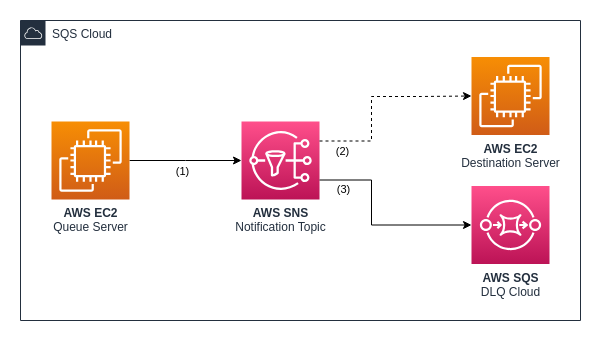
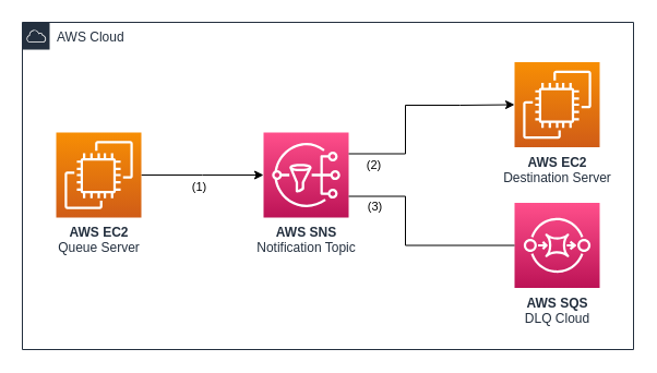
  <mxCell id="0" />
  <mxCell id="1" parent="0" />
  <mxCell id="2" style="edgeStyle=orthogonalEdgeStyle;rounded=0;orthogonalLoop=1;jettySize=auto;html=1;exitX=1;exitY=0.5;exitDx=0;exitDy=0;exitPerimeter=0;" parent="1" source="5" edge="1"><mxGeometry relative="1" as="geometry"><mxPoint x="241" y="160" as="targetPoint" /><mxPoint x="106" y="160.048" as="sourcePoint" /></mxGeometry></mxCell>
  <mxCell id="3" value="(1)" style="edgeLabel;html=1;align=center;verticalAlign=middle;resizable=0;points=[];" parent="2" vertex="1" connectable="0"><mxGeometry x="-0.343" relative="1" as="geometry"><mxPoint x="15" y="10" as="offset" /></mxGeometry></mxCell>
- <mxCell id="4" value="SQS Cloud" style="points=[[0,0],[0.25,0],[0.5,0],[0.75,0],[1,0],[1,0.25],[1,0.5],[1,0.75],[1,1],[0.75,1],[0.5,1],[0.25,1],[0,1],[0,0.75],[0,0.5],[0,0.25]];outlineConnect=0;gradientColor=none;html=1;whiteSpace=wrap;fontSize=12;fontStyle=0;container=1;pointerEvents=0;collapsible=0;recursiveResize=0;shape=mxgraph.aws4.group;grIcon=mxgraph.aws4.group_aws_cloud;strokeColor=#232F3E;fillColor=none;verticalAlign=top;align=left;spacingLeft=30;fontColor=#232F3E;dashed=0;" parent="1" vertex="1"><mxGeometry x="20" y="20" width="560" height="300" as="geometry" /></mxCell>
+ <mxCell id="4" value="AWS Cloud" style="points=[[0,0],[0.25,0],[0.5,0],[0.75,0],[1,0],[1,0.25],[1,0.5],[1,0.75],[1,1],[0.75,1],[0.5,1],[0.25,1],[0,1],[0,0.75],[0,0.5],[0,0.25]];outlineConnect=0;gradientColor=none;html=1;whiteSpace=wrap;fontSize=12;fontStyle=0;container=1;pointerEvents=0;collapsible=0;recursiveResize=0;shape=mxgraph.aws4.group;grIcon=mxgraph.aws4.group_aws_cloud;strokeColor=#232F3E;fillColor=none;verticalAlign=top;align=left;spacingLeft=30;fontColor=#232F3E;dashed=0;" parent="1" vertex="1"><mxGeometry x="20" y="20" width="560" height="300" as="geometry" /></mxCell>
  <mxCell id="5" value="&lt;b&gt;AWS EC2&lt;br&gt;&lt;/b&gt;Queue Server" style="sketch=0;points=[[0,0,0],[0.25,0,0],[0.5,0,0],[0.75,0,0],[1,0,0],[0,1,0],[0.25,1,0],[0.5,1,0],[0.75,1,0],[1,1,0],[0,0.25,0],[0,0.5,0],[0,0.75,0],[1,0.25,0],[1,0.5,0],[1,0.75,0]];outlineConnect=0;fontColor=#232F3E;gradientColor=#F78E04;gradientDirection=north;fillColor=#D05C17;strokeColor=#ffffff;dashed=0;verticalLabelPosition=bottom;verticalAlign=top;align=center;html=1;fontSize=12;fontStyle=0;aspect=fixed;shape=mxgraph.aws4.resourceIcon;resIcon=mxgraph.aws4.ec2;" parent="4" vertex="1"><mxGeometry x="31" y="101" width="78" height="78" as="geometry" /></mxCell>
  <mxCell id="6" value="&lt;b&gt;AWS EC2&lt;br&gt;&lt;/b&gt;Destination Server" style="sketch=0;points=[[0,0,0],[0.25,0,0],[0.5,0,0],[0.75,0,0],[1,0,0],[0,1,0],[0.25,1,0],[0.5,1,0],[0.75,1,0],[1,1,0],[0,0.25,0],[0,0.5,0],[0,0.75,0],[1,0.25,0],[1,0.5,0],[1,0.75,0]];outlineConnect=0;fontColor=#232F3E;gradientColor=#F78E04;gradientDirection=north;fillColor=#D05C17;strokeColor=#ffffff;dashed=0;verticalLabelPosition=bottom;verticalAlign=top;align=center;html=1;fontSize=12;fontStyle=0;aspect=fixed;shape=mxgraph.aws4.resourceIcon;resIcon=mxgraph.aws4.ec2;" parent="4" vertex="1"><mxGeometry x="451" y="36.5" width="78" height="78" as="geometry" /></mxCell>
  <mxCell id="7" value="AWS SNS&lt;br&gt;&lt;span style=&quot;font-weight: normal;&quot;&gt;Notification Topic&lt;/span&gt;" style="sketch=0;points=[[0,0,0],[0.25,0,0],[0.5,0,0],[0.75,0,0],[1,0,0],[0,1,0],[0.25,1,0],[0.5,1,0],[0.75,1,0],[1,1,0],[0,0.25,0],[0,0.5,0],[0,0.75,0],[1,0.25,0],[1,0.5,0],[1,0.75,0]];outlineConnect=0;fontColor=#232F3E;gradientColor=#FF4F8B;gradientDirection=north;fillColor=#BC1356;strokeColor=#ffffff;dashed=0;verticalLabelPosition=bottom;verticalAlign=top;align=center;html=1;fontSize=12;fontStyle=1;aspect=fixed;shape=mxgraph.aws4.resourceIcon;resIcon=mxgraph.aws4.sns;" parent="4" vertex="1"><mxGeometry x="221" y="101" width="78" height="78" as="geometry" /></mxCell>
- <mxCell id="8" style="edgeStyle=orthogonalEdgeStyle;rounded=0;orthogonalLoop=1;jettySize=auto;html=1;exitX=1;exitY=0.25;exitDx=0;exitDy=0;exitPerimeter=0;entryX=0;entryY=0.5;entryDx=0;entryDy=0;entryPerimeter=0;dashed=1;" parent="4" source="7" target="6" edge="1"><mxGeometry relative="1" as="geometry"><Array as="points"><mxPoint x="351" y="121" /><mxPoint x="351" y="76" /><mxPoint x="401" y="76" /></Array><mxPoint x="583.5" y="62" as="targetPoint" /></mxGeometry></mxCell>
+ <mxCell id="8" style="edgeStyle=orthogonalEdgeStyle;rounded=0;orthogonalLoop=1;jettySize=auto;html=1;exitX=1;exitY=0.25;exitDx=0;exitDy=0;exitPerimeter=0;entryX=0;entryY=0.5;entryDx=0;entryDy=0;entryPerimeter=0;" parent="4" source="7" target="6" edge="1"><mxGeometry relative="1" as="geometry"><Array as="points"><mxPoint x="351" y="121" /><mxPoint x="351" y="76" /><mxPoint x="401" y="76" /></Array><mxPoint x="583.5" y="62" as="targetPoint" /></mxGeometry></mxCell>
  <mxCell id="9" value="(2)" style="edgeLabel;html=1;align=center;verticalAlign=middle;resizable=0;points=[];" parent="8" vertex="1" connectable="0"><mxGeometry x="0.097" y="1" relative="1" as="geometry"><mxPoint x="-41" y="55" as="offset" /></mxGeometry></mxCell>
  <mxCell id="10" value="&lt;b&gt;AWS SQS&lt;/b&gt;&lt;br&gt;DLQ Cloud" style="sketch=0;points=[[0,0,0],[0.25,0,0],[0.5,0,0],[0.75,0,0],[1,0,0],[0,1,0],[0.25,1,0],[0.5,1,0],[0.75,1,0],[1,1,0],[0,0.25,0],[0,0.5,0],[0,0.75,0],[1,0.25,0],[1,0.5,0],[1,0.75,0]];outlineConnect=0;fontColor=#232F3E;gradientColor=#FF4F8B;gradientDirection=north;fillColor=#BC1356;strokeColor=#ffffff;dashed=0;verticalLabelPosition=bottom;verticalAlign=top;align=center;html=1;fontSize=12;fontStyle=0;aspect=fixed;shape=mxgraph.aws4.resourceIcon;resIcon=mxgraph.aws4.sqs;" parent="4" vertex="1"><mxGeometry x="451" y="165.5" width="78" height="78" as="geometry" /></mxCell>
- <mxCell id="11" style="edgeStyle=orthogonalEdgeStyle;rounded=0;orthogonalLoop=1;jettySize=auto;html=1;exitX=1;exitY=0.75;exitDx=0;exitDy=0;exitPerimeter=0;entryX=0;entryY=0.5;entryDx=0;entryDy=0;entryPerimeter=0;" parent="4" source="7" target="10" edge="1"><mxGeometry relative="1" as="geometry"><Array as="points"><mxPoint x="351" y="160" /><mxPoint x="351" y="205" /><mxPoint x="451" y="205" /></Array><mxPoint x="401" y="170" as="sourcePoint" /><mxPoint x="521" y="220" as="targetPoint" /></mxGeometry></mxCell>
+ <mxCell id="11" style="edgeStyle=orthogonalEdgeStyle;rounded=0;orthogonalLoop=1;jettySize=auto;html=1;exitX=1;exitY=0.75;exitDx=0;exitDy=0;exitPerimeter=0;entryX=0;entryY=0.5;entryDx=0;entryDy=0;entryPerimeter=0;endArrow=none;" parent="4" source="7" target="10" edge="1"><mxGeometry relative="1" as="geometry"><Array as="points"><mxPoint x="351" y="160" /><mxPoint x="351" y="205" /><mxPoint x="451" y="205" /></Array><mxPoint x="401" y="170" as="sourcePoint" /><mxPoint x="521" y="220" as="targetPoint" /></mxGeometry></mxCell>
  <mxCell id="12" value="(3)" style="edgeLabel;html=1;align=center;verticalAlign=middle;resizable=0;points=[];" parent="11" vertex="1" connectable="0"><mxGeometry x="-0.68" relative="1" as="geometry"><mxPoint x="-9" y="9" as="offset" /></mxGeometry></mxCell>
